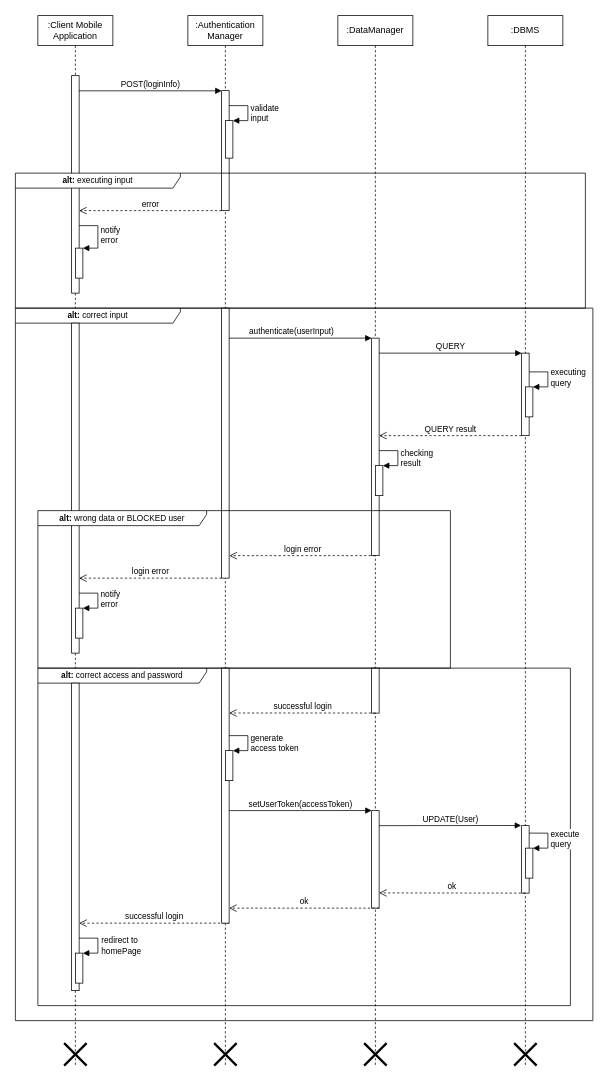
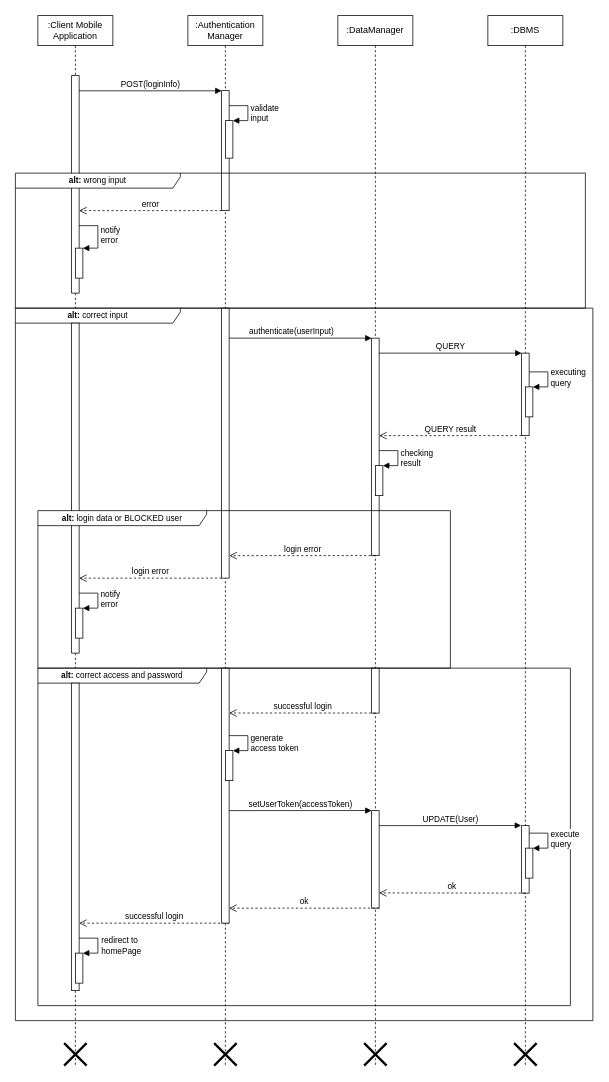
  <mxCell id="0" />
  <mxCell id="1" parent="0" />
  <mxCell id="2" value=":Client Mobile&lt;br&gt;Application" style="shape=umlLifeline;perimeter=lifelinePerimeter;whiteSpace=wrap;html=1;container=1;collapsible=0;recursiveResize=0;outlineConnect=0;" parent="1" vertex="1"><mxGeometry x="50" y="20" width="100" height="1400" as="geometry" /></mxCell>
  <mxCell id="3" value="" style="shape=umlDestroy;whiteSpace=wrap;html=1;strokeWidth=3;" vertex="1" parent="2"><mxGeometry x="35" y="1370" width="30" height="30" as="geometry" /></mxCell>
  <mxCell id="4" value=":Authentication&lt;br&gt;Manager" style="shape=umlLifeline;perimeter=lifelinePerimeter;whiteSpace=wrap;html=1;container=1;collapsible=0;recursiveResize=0;outlineConnect=0;" parent="1" vertex="1"><mxGeometry x="250" y="20" width="100" height="1400" as="geometry" /></mxCell>
  <mxCell id="5" value="" style="html=1;points=[];perimeter=orthogonalPerimeter;" vertex="1" parent="4"><mxGeometry x="45" y="100" width="10" height="160" as="geometry" /></mxCell>
  <mxCell id="6" value="" style="html=1;points=[];perimeter=orthogonalPerimeter;" vertex="1" parent="4"><mxGeometry x="50" y="140" width="10" height="50" as="geometry" /></mxCell>
  <mxCell id="7" value="validate&lt;br&gt;input" style="edgeStyle=orthogonalEdgeStyle;html=1;align=left;spacingLeft=2;endArrow=block;rounded=0;entryX=1;entryY=0;" edge="1" target="6" parent="4"><mxGeometry x="0.077" relative="1" as="geometry"><mxPoint x="55" y="120" as="sourcePoint" /><Array as="points"><mxPoint x="80" y="120" /></Array><mxPoint as="offset" /></mxGeometry></mxCell>
  <mxCell id="8" value="" style="shape=umlDestroy;whiteSpace=wrap;html=1;strokeWidth=3;" vertex="1" parent="4"><mxGeometry x="35" y="1370" width="30" height="30" as="geometry" /></mxCell>
  <mxCell id="9" value=":DataManager" style="shape=umlLifeline;perimeter=lifelinePerimeter;whiteSpace=wrap;html=1;container=1;collapsible=0;recursiveResize=0;outlineConnect=0;" parent="1" vertex="1"><mxGeometry x="450" y="20" width="100" height="1400" as="geometry" /></mxCell>
  <mxCell id="10" value="" style="shape=umlDestroy;whiteSpace=wrap;html=1;strokeWidth=3;" vertex="1" parent="9"><mxGeometry x="35" y="1370" width="30" height="30" as="geometry" /></mxCell>
  <mxCell id="11" value=":DBMS" style="shape=umlLifeline;perimeter=lifelinePerimeter;whiteSpace=wrap;html=1;container=1;collapsible=0;recursiveResize=0;outlineConnect=0;" parent="1" vertex="1"><mxGeometry x="650" y="20" width="100" height="1400" as="geometry" /></mxCell>
  <mxCell id="12" value="" style="shape=umlDestroy;whiteSpace=wrap;html=1;strokeWidth=3;" vertex="1" parent="11"><mxGeometry x="35" y="1370" width="30" height="30" as="geometry" /></mxCell>
  <mxCell id="13" value="" style="html=1;points=[];perimeter=orthogonalPerimeter;" vertex="1" parent="1"><mxGeometry x="95" y="100" width="10" height="290" as="geometry" /></mxCell>
  <mxCell id="14" value="POST(loginInfo)" style="html=1;verticalAlign=bottom;endArrow=block;exitX=0.971;exitY=0.371;exitDx=0;exitDy=0;exitPerimeter=0;" edge="1" parent="1"><mxGeometry x="0.002" width="80" relative="1" as="geometry"><mxPoint x="104.71" y="120.26" as="sourcePoint" /><mxPoint x="295" y="120.26" as="targetPoint" /><mxPoint as="offset" /></mxGeometry></mxCell>
  <mxCell id="15" value="error" style="html=1;verticalAlign=bottom;endArrow=open;dashed=1;endSize=8;" edge="1" parent="1" target="13"><mxGeometry relative="1" as="geometry"><mxPoint x="295" y="280" as="sourcePoint" /><mxPoint x="215" y="280" as="targetPoint" /></mxGeometry></mxCell>
  <mxCell id="16" value="" style="html=1;points=[];perimeter=orthogonalPerimeter;" vertex="1" parent="1"><mxGeometry x="100" y="330" width="10" height="40" as="geometry" /></mxCell>
  <mxCell id="17" value="notify&lt;br&gt;error" style="edgeStyle=orthogonalEdgeStyle;html=1;align=left;spacingLeft=2;endArrow=block;rounded=0;entryX=1;entryY=0;" edge="1" parent="1"><mxGeometry relative="1" as="geometry"><mxPoint x="105" y="300" as="sourcePoint" /><Array as="points"><mxPoint x="105" y="300" /><mxPoint x="130" y="300" /><mxPoint x="130" y="330" /></Array><mxPoint x="110" y="330" as="targetPoint" /></mxGeometry></mxCell>
  <mxCell id="18" value="&lt;font style=&quot;font-size: 11px&quot;&gt;&lt;b&gt;alt: &lt;/b&gt;correct input&lt;/font&gt;" style="shape=umlFrame;whiteSpace=wrap;html=1;width=220;height=20;" vertex="1" parent="1"><mxGeometry x="20" y="410" width="770" height="950" as="geometry" /></mxCell>
  <mxCell id="19" value="" style="html=1;points=[];perimeter=orthogonalPerimeter;" vertex="1" parent="1"><mxGeometry x="295" y="410" width="10" height="360" as="geometry" /></mxCell>
  <mxCell id="20" value="authenticate(userInput)" style="html=1;verticalAlign=bottom;endArrow=block;" edge="1" parent="1" target="21"><mxGeometry x="-0.125" width="80" relative="1" as="geometry"><mxPoint x="305" y="450" as="sourcePoint" /><mxPoint x="385" y="450" as="targetPoint" /><mxPoint as="offset" /></mxGeometry></mxCell>
  <mxCell id="21" value="" style="html=1;points=[];perimeter=orthogonalPerimeter;" vertex="1" parent="1"><mxGeometry x="495" y="450" width="10" height="290" as="geometry" /></mxCell>
  <mxCell id="22" value="QUERY" style="html=1;verticalAlign=bottom;endArrow=block;" edge="1" parent="1" target="23"><mxGeometry width="80" relative="1" as="geometry"><mxPoint x="505" y="470" as="sourcePoint" /><mxPoint x="585" y="470" as="targetPoint" /></mxGeometry></mxCell>
  <mxCell id="23" value="" style="html=1;points=[];perimeter=orthogonalPerimeter;" vertex="1" parent="1"><mxGeometry x="695" y="470" width="10" height="110" as="geometry" /></mxCell>
  <mxCell id="24" value="" style="html=1;points=[];perimeter=orthogonalPerimeter;" vertex="1" parent="1"><mxGeometry x="700" y="515" width="10" height="40" as="geometry" /></mxCell>
  <mxCell id="25" value="executing&lt;br&gt;query" style="edgeStyle=orthogonalEdgeStyle;html=1;align=left;spacingLeft=2;endArrow=block;rounded=0;entryX=1;entryY=0;" edge="1" target="24" parent="1"><mxGeometry relative="1" as="geometry"><mxPoint x="705" y="495" as="sourcePoint" /><Array as="points"><mxPoint x="730" y="495" /></Array></mxGeometry></mxCell>
  <mxCell id="26" value="QUERY result" style="html=1;verticalAlign=bottom;endArrow=open;dashed=1;endSize=8;" edge="1" parent="1" target="21"><mxGeometry relative="1" as="geometry"><mxPoint x="695" y="580" as="sourcePoint" /><mxPoint x="615" y="580" as="targetPoint" /></mxGeometry></mxCell>
  <mxCell id="27" value="" style="html=1;points=[];perimeter=orthogonalPerimeter;" vertex="1" parent="1"><mxGeometry x="95" y="430" width="10" height="440" as="geometry" /></mxCell>
  <mxCell id="28" value="" style="html=1;points=[];perimeter=orthogonalPerimeter;" vertex="1" parent="1"><mxGeometry x="500" y="620" width="10" height="40" as="geometry" /></mxCell>
  <mxCell id="29" value="checking&lt;br&gt;result" style="edgeStyle=orthogonalEdgeStyle;html=1;align=left;spacingLeft=2;endArrow=block;rounded=0;entryX=1;entryY=0;" edge="1" target="28" parent="1"><mxGeometry x="0.077" relative="1" as="geometry"><mxPoint x="505" y="600" as="sourcePoint" /><Array as="points"><mxPoint x="530" y="600" /></Array><mxPoint as="offset" /></mxGeometry></mxCell>
  <mxCell id="30" value="login error" style="html=1;verticalAlign=bottom;endArrow=open;dashed=1;endSize=8;entryX=0.455;entryY=0.286;entryDx=0;entryDy=0;entryPerimeter=0;" edge="1" parent="1"><mxGeometry relative="1" as="geometry"><mxPoint x="500" y="740" as="sourcePoint" /><mxPoint x="305.25" y="740.06" as="targetPoint" /></mxGeometry></mxCell>
  <mxCell id="31" value="login error" style="html=1;verticalAlign=bottom;endArrow=open;dashed=1;endSize=8;" edge="1" parent="1" target="27"><mxGeometry relative="1" as="geometry"><mxPoint x="295" y="770" as="sourcePoint" /><mxPoint x="215" y="770" as="targetPoint" /></mxGeometry></mxCell>
  <mxCell id="32" value="&lt;font style=&quot;font-size: 11px&quot;&gt;&lt;b&gt;alt: &lt;/b&gt;correct access and password&lt;/font&gt;" style="shape=umlFrame;whiteSpace=wrap;html=1;width=225;height=20;" vertex="1" parent="1"><mxGeometry x="50" y="890" width="710" height="450" as="geometry" /></mxCell>
  <mxCell id="33" value="" style="html=1;points=[];perimeter=orthogonalPerimeter;" vertex="1" parent="1"><mxGeometry x="100" y="810" width="10" height="40" as="geometry" /></mxCell>
  <mxCell id="34" value="notify&lt;br&gt;error" style="edgeStyle=orthogonalEdgeStyle;html=1;align=left;spacingLeft=2;endArrow=block;rounded=0;entryX=1;entryY=0;" edge="1" target="33" parent="1"><mxGeometry relative="1" as="geometry"><mxPoint x="105" y="790" as="sourcePoint" /><Array as="points"><mxPoint x="130" y="790" /></Array></mxGeometry></mxCell>
  <mxCell id="35" value="" style="html=1;points=[];perimeter=orthogonalPerimeter;" vertex="1" parent="1"><mxGeometry x="95" y="910" width="10" height="410" as="geometry" /></mxCell>
  <mxCell id="36" value="successful login" style="html=1;verticalAlign=bottom;endArrow=open;dashed=1;endSize=8;" edge="1" parent="1" target="35"><mxGeometry x="190" y="1210" as="geometry"><mxPoint x="305" y="1230" as="sourcePoint" /><mxPoint x="225" y="1230" as="targetPoint" /></mxGeometry></mxCell>
  <mxCell id="37" value="" style="html=1;points=[];perimeter=orthogonalPerimeter;" vertex="1" parent="1"><mxGeometry x="100" y="1270" width="10" height="40" as="geometry" /></mxCell>
  <mxCell id="38" value="redirect to&lt;br&gt;homePage" style="edgeStyle=orthogonalEdgeStyle;html=1;align=left;spacingLeft=2;endArrow=block;rounded=0;entryX=1;entryY=0;" edge="1" target="37" parent="1"><mxGeometry as="geometry"><mxPoint x="105" y="1250" as="sourcePoint" /><Array as="points"><mxPoint x="130" y="1250" /></Array><mxPoint x="23" as="offset" /></mxGeometry></mxCell>
  <mxCell id="39" value="" style="group" vertex="1" connectable="0" parent="1"><mxGeometry x="295" y="890" width="210" height="340" as="geometry" /></mxCell>
  <mxCell id="40" value="" style="html=1;points=[];perimeter=orthogonalPerimeter;" vertex="1" parent="39"><mxGeometry x="200" width="10" height="60" as="geometry" /></mxCell>
  <mxCell id="41" value="" style="html=1;points=[];perimeter=orthogonalPerimeter;" vertex="1" parent="39"><mxGeometry width="10" height="340" as="geometry" /></mxCell>
  <mxCell id="42" value="successful login" style="html=1;verticalAlign=bottom;endArrow=open;dashed=1;endSize=8;entryX=1.5;entryY=0.176;entryDx=0;entryDy=0;entryPerimeter=0;exitX=0.54;exitY=0.998;exitDx=0;exitDy=0;exitPerimeter=0;" edge="1" parent="39" source="40"><mxGeometry x="-170" as="geometry"><mxPoint x="195" y="60" as="sourcePoint" /><mxPoint x="10" y="59.84" as="targetPoint" /></mxGeometry></mxCell>
  <mxCell id="43" value="" style="html=1;points=[];perimeter=orthogonalPerimeter;" vertex="1" parent="1"><mxGeometry x="300" y="1000" width="10" height="40" as="geometry" /></mxCell>
  <mxCell id="44" value="generate&lt;br&gt;access token" style="edgeStyle=orthogonalEdgeStyle;html=1;align=left;spacingLeft=2;endArrow=block;rounded=0;entryX=1;entryY=0;" edge="1" target="43" parent="1"><mxGeometry x="0.077" relative="1" as="geometry"><mxPoint x="305" y="980" as="sourcePoint" /><Array as="points"><mxPoint x="330" y="980" /></Array><mxPoint as="offset" /></mxGeometry></mxCell>
  <mxCell id="45" value="setUserToken(accessToken)" style="html=1;verticalAlign=bottom;endArrow=block;entryX=0.005;entryY=-0.001;entryDx=0;entryDy=0;entryPerimeter=0;" edge="1" parent="1" target="46"><mxGeometry width="80" relative="1" as="geometry"><mxPoint x="305" y="1080" as="sourcePoint" /><mxPoint x="385" y="1080" as="targetPoint" /></mxGeometry></mxCell>
  <mxCell id="46" value="" style="html=1;points=[];perimeter=orthogonalPerimeter;" vertex="1" parent="1"><mxGeometry x="495" y="1080" width="10" height="130" as="geometry" /></mxCell>
  <mxCell id="47" value="UPDATE(User)" style="html=1;verticalAlign=bottom;endArrow=block;entryX=-0.065;entryY=-0.002;entryDx=0;entryDy=0;entryPerimeter=0;" edge="1" parent="1" target="48"><mxGeometry width="80" relative="1" as="geometry"><mxPoint x="505" y="1100" as="sourcePoint" /><mxPoint x="585" y="1100" as="targetPoint" /></mxGeometry></mxCell>
  <mxCell id="48" value="" style="html=1;points=[];perimeter=orthogonalPerimeter;" vertex="1" parent="1"><mxGeometry x="695" y="1100" width="10" height="90" as="geometry" /></mxCell>
  <mxCell id="49" value="" style="html=1;points=[];perimeter=orthogonalPerimeter;" vertex="1" parent="1"><mxGeometry x="700" y="1130" width="10" height="40" as="geometry" /></mxCell>
  <mxCell id="50" value="execute&lt;br&gt;query" style="edgeStyle=orthogonalEdgeStyle;html=1;align=left;spacingLeft=2;endArrow=block;rounded=0;entryX=1;entryY=0;" edge="1" target="49" parent="1"><mxGeometry relative="1" as="geometry"><mxPoint x="705" y="1110" as="sourcePoint" /><Array as="points"><mxPoint x="730" y="1110" /></Array></mxGeometry></mxCell>
  <mxCell id="51" value="ok" style="html=1;verticalAlign=bottom;endArrow=open;dashed=1;endSize=8;entryX=0.995;entryY=0.844;entryDx=0;entryDy=0;entryPerimeter=0;" edge="1" parent="1" target="46"><mxGeometry relative="1" as="geometry"><mxPoint x="700" y="1190" as="sourcePoint" /><mxPoint x="620" y="1190" as="targetPoint" /></mxGeometry></mxCell>
  <mxCell id="52" value="ok" style="html=1;verticalAlign=bottom;endArrow=open;dashed=1;endSize=8;" edge="1" parent="1" target="41"><mxGeometry relative="1" as="geometry"><mxPoint x="505" y="1210" as="sourcePoint" /><mxPoint x="425" y="1210" as="targetPoint" /></mxGeometry></mxCell>
- <mxCell id="53" value="&lt;font style=&quot;font-size: 11px&quot;&gt;&lt;b&gt;alt: &lt;/b&gt;wrong data or BLOCKED user&lt;/font&gt;" style="shape=umlFrame;whiteSpace=wrap;html=1;width=225;height=20;" vertex="1" parent="1"><mxGeometry x="50" y="680" width="550" height="210" as="geometry" /></mxCell>
- <mxCell id="54" value="&lt;font style=&quot;font-size: 11px&quot;&gt;&lt;b&gt;alt: &lt;/b&gt;executing input&lt;/font&gt;" style="shape=umlFrame;whiteSpace=wrap;html=1;width=220;height=20;" vertex="1" parent="1"><mxGeometry x="20" y="230" width="760" height="180" as="geometry" /></mxCell>
+ <mxCell id="53" value="&lt;font style=&quot;font-size: 11px&quot;&gt;&lt;b&gt;alt: &lt;/b&gt;login data or BLOCKED user&lt;/font&gt;" style="shape=umlFrame;whiteSpace=wrap;html=1;width=225;height=20;" vertex="1" parent="1"><mxGeometry x="50" y="680" width="550" height="210" as="geometry" /></mxCell>
+ <mxCell id="54" value="&lt;font style=&quot;font-size: 11px&quot;&gt;&lt;b&gt;alt: &lt;/b&gt;wrong input&lt;/font&gt;" style="shape=umlFrame;whiteSpace=wrap;html=1;width=220;height=20;" vertex="1" parent="1"><mxGeometry x="20" y="230" width="760" height="180" as="geometry" /></mxCell>
